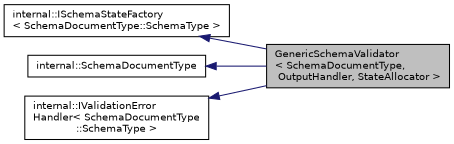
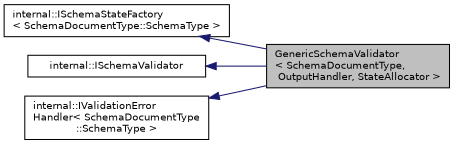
  digraph {
    rankdir=LR
    node [color=black fillcolor=white fontname=Helvetica fontsize=10 shape=record style=filled]
    edge [color=midnightblue dir=back fontname=Helvetica fontsize=10 labelfontname=Helvetica labelfontsize=10 style=solid]
    n1 [fillcolor=grey75 fontcolor=black height=0.2 label="GenericSchemaValidator\l\< SchemaDocumentType,\l OutputHandler, StateAllocator \>" width=0.4]
    n2 [height=0.2 label="internal::ISchemaStateFactory\l\< SchemaDocumentType::SchemaType \>" width=0.4]
-   n3 [height=0.2 label="internal::SchemaDocumentType" width=0.4]
+   n3 [height=0.2 label="internal::ISchemaValidator" width=0.4]
    n4 [height=0.2 label="internal::IValidationError\lHandler\< SchemaDocumentType\l::SchemaType \>" width=0.4]
    n2 -> n1
    n3 -> n1
    n4 -> n1
  }
